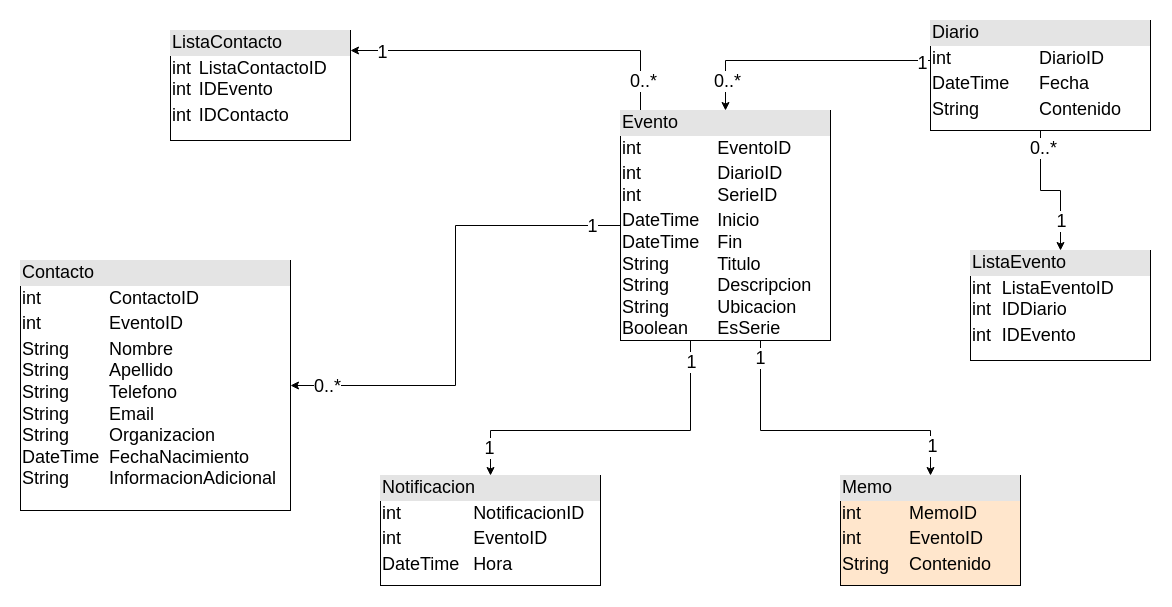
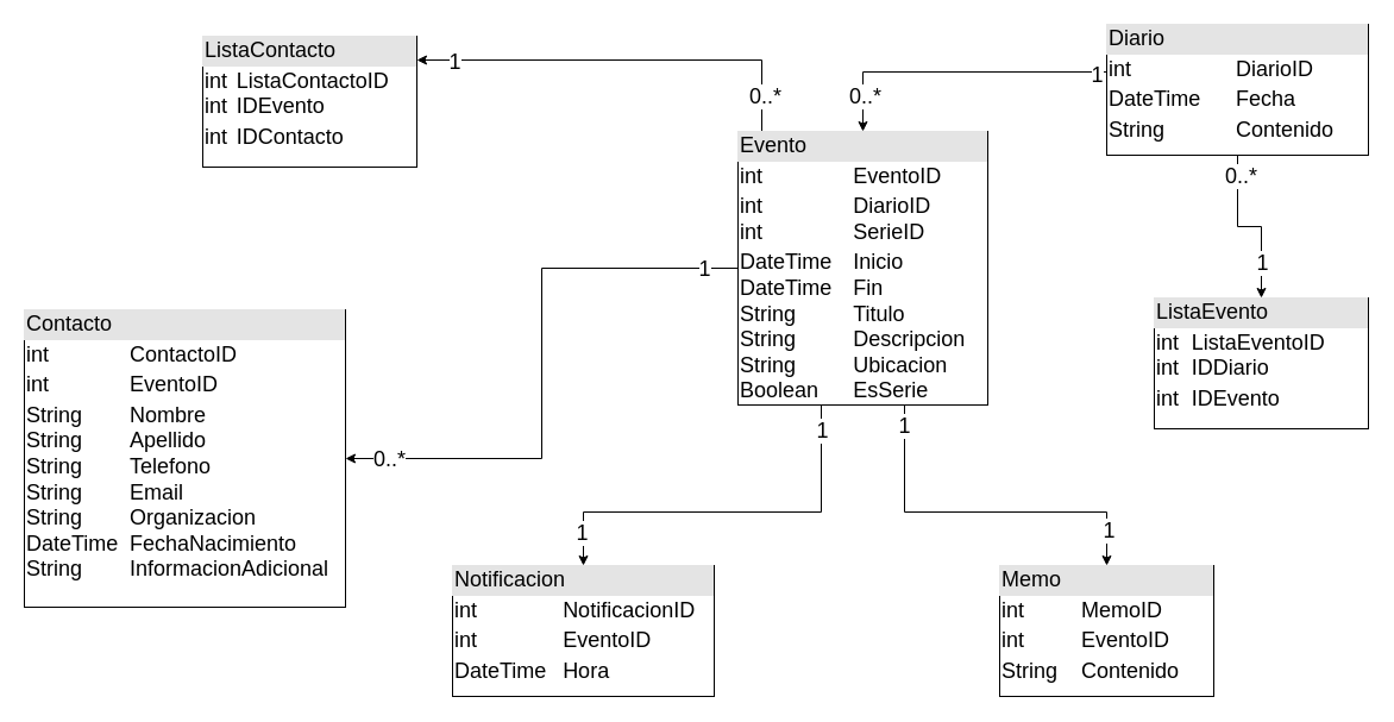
  <mxCell id="0" />
  <mxCell id="1" parent="0" />
  <mxCell id="2" value="&lt;div style=&quot;box-sizing: border-box ; width: 100% ; background: #e4e4e4 ; padding: 2px&quot;&gt;Contacto&lt;/div&gt;&lt;table style=&quot;width: 100% ; font-size: 1em&quot; cellpadding=&quot;2&quot; cellspacing=&quot;0&quot;&gt;&lt;tbody&gt;&lt;tr&gt;&lt;td&gt;int&lt;/td&gt;&lt;td&gt;ContactoID&lt;/td&gt;&lt;/tr&gt;&lt;tr&gt;&lt;td&gt;int&lt;/td&gt;&lt;td&gt;EventoID&lt;/td&gt;&lt;/tr&gt;&lt;tr&gt;&lt;td&gt;String&lt;br&gt;String&lt;br&gt;String&lt;br&gt;String&lt;br&gt;String&lt;br&gt;DateTime&lt;br&gt;String&lt;/td&gt;&lt;td&gt;Nombre&lt;br&gt;Apellido&lt;br&gt;Telefono&lt;br&gt;Email&lt;br&gt;Organizacion&lt;br&gt;FechaNacimiento&lt;br&gt;InformacionAdicional&lt;/td&gt;&lt;/tr&gt;&lt;/tbody&gt;&lt;/table&gt;" style="verticalAlign=top;align=left;overflow=fill;html=1;fontSize=18;" parent="1" vertex="1"><mxGeometry x="20" y="260" width="270" height="250" as="geometry" /></mxCell>
- <mxCell id="3" value="&lt;div style=&quot;box-sizing: border-box ; width: 100% ; background: #e4e4e4 ; padding: 2px&quot;&gt;Memo&lt;/div&gt;&lt;table style=&quot;width: 100% ; font-size: 1em&quot; cellpadding=&quot;2&quot; cellspacing=&quot;0&quot;&gt;&lt;tbody&gt;&lt;tr&gt;&lt;td&gt;int&lt;/td&gt;&lt;td&gt;MemoID&lt;/td&gt;&lt;/tr&gt;&lt;tr&gt;&lt;td&gt;int&lt;/td&gt;&lt;td&gt;EventoID&lt;/td&gt;&lt;/tr&gt;&lt;tr&gt;&lt;td&gt;String&lt;/td&gt;&lt;td&gt;Contenido&lt;/td&gt;&lt;/tr&gt;&lt;/tbody&gt;&lt;/table&gt;" style="verticalAlign=top;align=left;overflow=fill;html=1;fontSize=18;fillColor=#ffe6cc;" parent="1" vertex="1"><mxGeometry x="840" y="475" width="180" height="110" as="geometry" /></mxCell>
+ <mxCell id="3" value="&lt;div style=&quot;box-sizing: border-box ; width: 100% ; background: #e4e4e4 ; padding: 2px&quot;&gt;Memo&lt;/div&gt;&lt;table style=&quot;width: 100% ; font-size: 1em&quot; cellpadding=&quot;2&quot; cellspacing=&quot;0&quot;&gt;&lt;tbody&gt;&lt;tr&gt;&lt;td&gt;int&lt;/td&gt;&lt;td&gt;MemoID&lt;/td&gt;&lt;/tr&gt;&lt;tr&gt;&lt;td&gt;int&lt;/td&gt;&lt;td&gt;EventoID&lt;/td&gt;&lt;/tr&gt;&lt;tr&gt;&lt;td&gt;String&lt;/td&gt;&lt;td&gt;Contenido&lt;/td&gt;&lt;/tr&gt;&lt;/tbody&gt;&lt;/table&gt;" style="verticalAlign=top;align=left;overflow=fill;html=1;fontSize=18;" parent="1" vertex="1"><mxGeometry x="840" y="475" width="180" height="110" as="geometry" /></mxCell>
  <mxCell id="4" value="&lt;div style=&quot;box-sizing: border-box ; width: 100% ; background: #e4e4e4 ; padding: 2px&quot;&gt;Notificacion&lt;/div&gt;&lt;table style=&quot;width: 100% ; font-size: 1em&quot; cellpadding=&quot;2&quot; cellspacing=&quot;0&quot;&gt;&lt;tbody&gt;&lt;tr&gt;&lt;td&gt;int&lt;/td&gt;&lt;td&gt;NotificacionID&lt;/td&gt;&lt;/tr&gt;&lt;tr&gt;&lt;td&gt;int&lt;/td&gt;&lt;td&gt;EventoID&lt;/td&gt;&lt;/tr&gt;&lt;tr&gt;&lt;td&gt;DateTime&lt;/td&gt;&lt;td&gt;Hora&lt;/td&gt;&lt;/tr&gt;&lt;/tbody&gt;&lt;/table&gt;" style="verticalAlign=top;align=left;overflow=fill;html=1;fontSize=18;" parent="1" vertex="1"><mxGeometry x="380" y="475" width="220" height="110" as="geometry" /></mxCell>
  <mxCell id="5" style="edgeStyle=orthogonalEdgeStyle;rounded=0;orthogonalLoop=1;jettySize=auto;html=1;entryX=1;entryY=0.5;entryDx=0;entryDy=0;" edge="1" parent="1" source="17" target="2"><mxGeometry relative="1" as="geometry" /></mxCell>
  <mxCell id="6" value="1" style="edgeLabel;html=1;align=center;verticalAlign=middle;resizable=0;points=[];fontSize=18;" vertex="1" connectable="0" parent="5"><mxGeometry x="-0.883" relative="1" as="geometry"><mxPoint as="offset" /></mxGeometry></mxCell>
  <mxCell id="7" value="0..*" style="edgeLabel;html=1;align=center;verticalAlign=middle;resizable=0;points=[];fontSize=18;" vertex="1" connectable="0" parent="5"><mxGeometry x="0.853" relative="1" as="geometry"><mxPoint as="offset" /></mxGeometry></mxCell>
  <mxCell id="8" style="edgeStyle=orthogonalEdgeStyle;rounded=0;orthogonalLoop=1;jettySize=auto;html=1;" edge="1" parent="1" source="17" target="4"><mxGeometry relative="1" as="geometry"><Array as="points"><mxPoint x="690" y="430" /><mxPoint x="490" y="430" /></Array></mxGeometry></mxCell>
  <mxCell id="9" value="1" style="edgeLabel;html=1;align=center;verticalAlign=middle;resizable=0;points=[];fontSize=18;" vertex="1" connectable="0" parent="8"><mxGeometry x="-0.937" relative="1" as="geometry"><mxPoint y="10" as="offset" /></mxGeometry></mxCell>
  <mxCell id="10" value="1" style="edgeLabel;html=1;align=center;verticalAlign=middle;resizable=0;points=[];fontSize=18;" vertex="1" connectable="0" parent="8"><mxGeometry x="0.83" y="-2" relative="1" as="geometry"><mxPoint as="offset" /></mxGeometry></mxCell>
  <mxCell id="11" style="edgeStyle=orthogonalEdgeStyle;rounded=0;orthogonalLoop=1;jettySize=auto;html=1;entryX=0.5;entryY=0;entryDx=0;entryDy=0;" edge="1" parent="1" source="17" target="3"><mxGeometry relative="1" as="geometry"><Array as="points"><mxPoint x="760" y="430" /><mxPoint x="930" y="430" /></Array></mxGeometry></mxCell>
  <mxCell id="12" value="1" style="edgeLabel;html=1;align=center;verticalAlign=middle;resizable=0;points=[];fontSize=18;" vertex="1" connectable="0" parent="11"><mxGeometry x="-0.889" y="-1" relative="1" as="geometry"><mxPoint as="offset" /></mxGeometry></mxCell>
  <mxCell id="13" value="1" style="edgeLabel;html=1;align=center;verticalAlign=middle;resizable=0;points=[];fontSize=18;" vertex="1" connectable="0" parent="11"><mxGeometry x="0.802" y="1" relative="1" as="geometry"><mxPoint as="offset" /></mxGeometry></mxCell>
  <mxCell id="14" style="edgeStyle=orthogonalEdgeStyle;rounded=0;orthogonalLoop=1;jettySize=auto;html=1;fontSize=18;" edge="1" parent="1" source="17" target="26"><mxGeometry relative="1" as="geometry"><Array as="points"><mxPoint x="640" y="50" /></Array></mxGeometry></mxCell>
  <mxCell id="15" value="1" style="edgeLabel;html=1;align=center;verticalAlign=middle;resizable=0;points=[];fontSize=18;" vertex="1" connectable="0" parent="14"><mxGeometry x="0.825" y="1" relative="1" as="geometry"><mxPoint as="offset" /></mxGeometry></mxCell>
  <mxCell id="16" value="0..*" style="edgeLabel;html=1;align=center;verticalAlign=middle;resizable=0;points=[];fontSize=18;" vertex="1" connectable="0" parent="14"><mxGeometry x="-0.908" y="-2" relative="1" as="geometry"><mxPoint y="-14" as="offset" /></mxGeometry></mxCell>
  <mxCell id="17" value="&lt;div style=&quot;box-sizing: border-box ; width: 100% ; background: #e4e4e4 ; padding: 2px&quot;&gt;Evento&lt;/div&gt;&lt;table style=&quot;width: 100% ; font-size: 1em&quot; cellpadding=&quot;2&quot; cellspacing=&quot;0&quot;&gt;&lt;tbody&gt;&lt;tr&gt;&lt;td&gt;int&lt;/td&gt;&lt;td&gt;EventoID&lt;/td&gt;&lt;/tr&gt;&lt;tr&gt;&lt;td&gt;int&lt;br&gt;int&lt;/td&gt;&lt;td&gt;DiarioID&lt;br&gt;SerieID&lt;/td&gt;&lt;/tr&gt;&lt;tr&gt;&lt;td&gt;DateTime&lt;br&gt;DateTime&lt;br&gt;String&lt;br&gt;String&lt;br&gt;String&lt;br&gt;Boolean&lt;br&gt;&lt;br&gt;&lt;/td&gt;&lt;td&gt;Inicio&lt;br&gt;Fin&lt;br&gt;Titulo&lt;br&gt;Descripcion&lt;br&gt;Ubicacion&lt;br&gt;EsSerie&lt;br&gt;&lt;br&gt;&lt;/td&gt;&lt;/tr&gt;&lt;/tbody&gt;&lt;/table&gt;" style="verticalAlign=top;align=left;overflow=fill;html=1;fontSize=18;" parent="1" vertex="1"><mxGeometry x="620" y="110" width="210" height="230" as="geometry" /></mxCell>
  <mxCell id="18" style="edgeStyle=orthogonalEdgeStyle;rounded=0;orthogonalLoop=1;jettySize=auto;html=1;entryX=0.5;entryY=0;entryDx=0;entryDy=0;" edge="1" parent="1" source="24" target="17"><mxGeometry relative="1" as="geometry"><Array as="points"><mxPoint x="725" y="60" /></Array></mxGeometry></mxCell>
  <mxCell id="19" value="&lt;font style=&quot;font-size: 18px;&quot;&gt;1&lt;/font&gt;" style="edgeLabel;html=1;align=center;verticalAlign=middle;resizable=0;points=[];fontSize=18;" vertex="1" connectable="0" parent="18"><mxGeometry x="-0.931" y="2" relative="1" as="geometry"><mxPoint as="offset" /></mxGeometry></mxCell>
  <mxCell id="20" value="0..*" style="edgeLabel;html=1;align=center;verticalAlign=middle;resizable=0;points=[];fontSize=18;" vertex="1" connectable="0" parent="18"><mxGeometry x="0.867" y="1" relative="1" as="geometry"><mxPoint y="-13" as="offset" /></mxGeometry></mxCell>
  <mxCell id="21" style="edgeStyle=orthogonalEdgeStyle;rounded=0;orthogonalLoop=1;jettySize=auto;html=1;entryX=0.5;entryY=0;entryDx=0;entryDy=0;fontSize=18;" edge="1" parent="1" source="24" target="25"><mxGeometry relative="1" as="geometry" /></mxCell>
  <mxCell id="22" value="0..*" style="edgeLabel;html=1;align=center;verticalAlign=middle;resizable=0;points=[];fontSize=18;" vertex="1" connectable="0" parent="21"><mxGeometry x="-0.755" y="2" relative="1" as="geometry"><mxPoint as="offset" /></mxGeometry></mxCell>
  <mxCell id="23" value="1" style="edgeLabel;html=1;align=center;verticalAlign=middle;resizable=0;points=[];fontSize=18;" vertex="1" connectable="0" parent="21"><mxGeometry x="0.436" relative="1" as="geometry"><mxPoint y="9" as="offset" /></mxGeometry></mxCell>
  <mxCell id="24" value="&lt;div style=&quot;box-sizing: border-box ; width: 100% ; background: #e4e4e4 ; padding: 2px&quot;&gt;Diario&lt;/div&gt;&lt;table style=&quot;width: 100% ; font-size: 1em&quot; cellpadding=&quot;2&quot; cellspacing=&quot;0&quot;&gt;&lt;tbody&gt;&lt;tr&gt;&lt;td&gt;int&lt;/td&gt;&lt;td&gt;DiarioID&lt;/td&gt;&lt;/tr&gt;&lt;tr&gt;&lt;td&gt;DateTime&lt;/td&gt;&lt;td&gt;Fecha&lt;/td&gt;&lt;/tr&gt;&lt;tr&gt;&lt;td&gt;String&lt;/td&gt;&lt;td&gt;Contenido&lt;/td&gt;&lt;/tr&gt;&lt;/tbody&gt;&lt;/table&gt;" style="verticalAlign=top;align=left;overflow=fill;html=1;fontSize=18;" parent="1" vertex="1"><mxGeometry x="930" y="20" width="220" height="110" as="geometry" /></mxCell>
  <mxCell id="25" value="&lt;div style=&quot;box-sizing: border-box ; width: 100% ; background: #e4e4e4 ; padding: 2px&quot;&gt;ListaEvento&lt;/div&gt;&lt;table style=&quot;width: 100% ; font-size: 1em&quot; cellpadding=&quot;2&quot; cellspacing=&quot;0&quot;&gt;&lt;tbody&gt;&lt;tr&gt;&lt;td&gt;int&lt;br&gt;int&lt;/td&gt;&lt;td&gt;ListaEventoID&lt;br&gt;IDDiario&lt;/td&gt;&lt;/tr&gt;&lt;tr&gt;&lt;td&gt;int&lt;/td&gt;&lt;td&gt;IDEvento&lt;/td&gt;&lt;/tr&gt;&lt;tr&gt;&lt;td&gt;&lt;/td&gt;&lt;td&gt;&lt;br&gt;&lt;/td&gt;&lt;/tr&gt;&lt;/tbody&gt;&lt;/table&gt;" style="verticalAlign=top;align=left;overflow=fill;html=1;fontSize=18;" vertex="1" parent="1"><mxGeometry x="970" y="250" width="180" height="110" as="geometry" /></mxCell>
  <mxCell id="26" value="&lt;div style=&quot;box-sizing: border-box ; width: 100% ; background: #e4e4e4 ; padding: 2px&quot;&gt;ListaContacto&lt;/div&gt;&lt;table style=&quot;width: 100% ; font-size: 1em&quot; cellpadding=&quot;2&quot; cellspacing=&quot;0&quot;&gt;&lt;tbody&gt;&lt;tr&gt;&lt;td&gt;int&lt;br&gt;int&lt;/td&gt;&lt;td&gt;ListaContactoID&lt;br&gt;IDEvento&lt;/td&gt;&lt;/tr&gt;&lt;tr&gt;&lt;td&gt;int&lt;/td&gt;&lt;td&gt;IDContacto&lt;/td&gt;&lt;/tr&gt;&lt;tr&gt;&lt;td&gt;&lt;/td&gt;&lt;td&gt;&lt;br&gt;&lt;/td&gt;&lt;/tr&gt;&lt;/tbody&gt;&lt;/table&gt;" style="verticalAlign=top;align=left;overflow=fill;html=1;fontSize=18;" vertex="1" parent="1"><mxGeometry x="170" y="30" width="180" height="110" as="geometry" /></mxCell>
